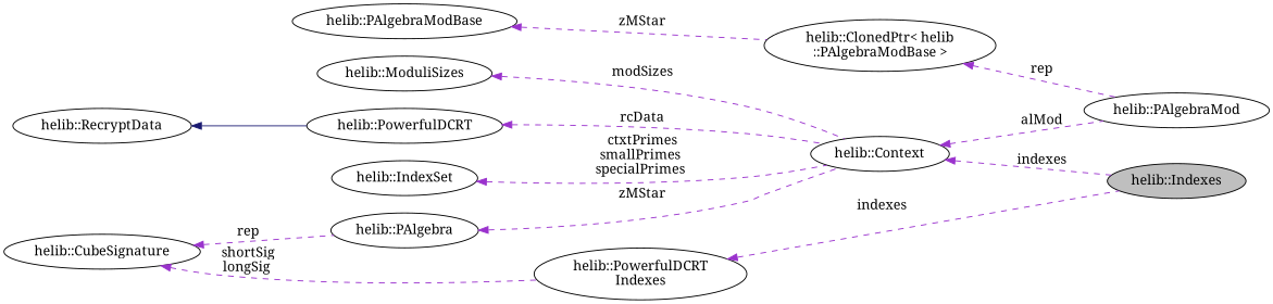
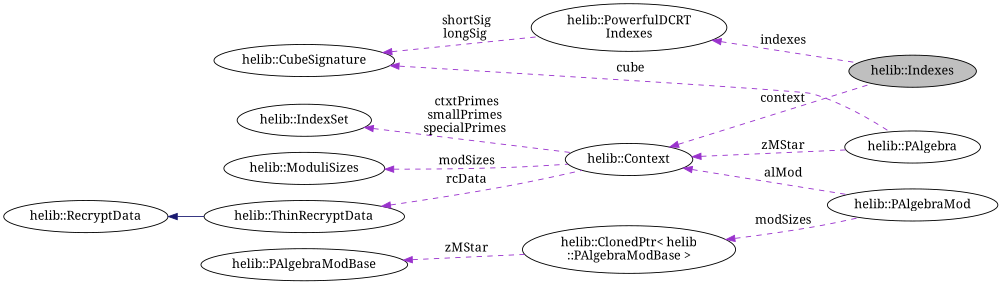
  digraph {
    fontname="Noto Serif"
    rankdir=LR
    node [color=black fillcolor=white fontname="Noto Serif" style=filled]
    edge [color=darkorchid3 dir=back fontname="Noto Serif" style=dashed]
    n1 [fillcolor=grey75 fontcolor=black label="helib::Indexes"]
    n2 [label="helib::Context"]
    n3 [label="helib::PAlgebraMod"]
    n4 [label="helib::ModuliSizes"]
-   n5 [label="helib::PowerfulDCRT"]
+   n5 [label="helib::ThinRecryptData"]
    n6 [label="helib::RecryptData"]
    n7 [label="helib::IndexSet"]
    n8 [label="helib::PAlgebra"]
    n9 [label="helib::CubeSignature"]
    n10 [label="helib::PowerfulDCRT\lIndexes"]
    n11 [label="helib::ClonedPtr\< helib\l::PAlgebraModBase \>"]
    n12 [label="helib::PAlgebraModBase"]
-   n2 -> n1 [label=" indexes"]
+   n2 -> n1 [label=" context"]
    n2 -> n3 [label=" alMod"]
    n4 -> n2 [label=" modSizes"]
    n5 -> n2 [label=" rcData"]
    n6 -> n5 [color=midnightblue style=solid]
    n7 -> n2 [label=" ctxtPrimes\nsmallPrimes\nspecialPrimes"]
-   n8 -> n2 [label=" zMStar"]
-   n9 -> n8 [label=" rep"]
+   n2 -> n8 [label=" zMStar"]
+   n9 -> n8 [label=" cube"]
    n9 -> n10 [label=" shortSig\nlongSig"]
    n10 -> n1 [label=" indexes"]
-   n11 -> n3 [label=" rep"]
+   n11 -> n3 [label=" modSizes"]
    n12 -> n11 [label=" zMStar"]
  }
